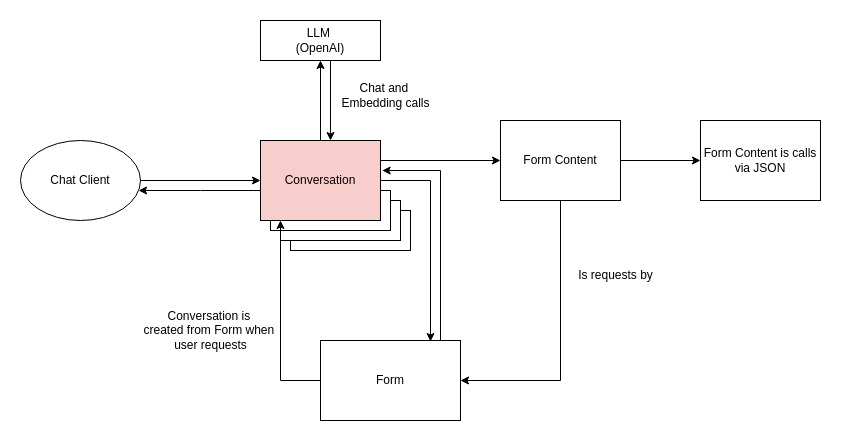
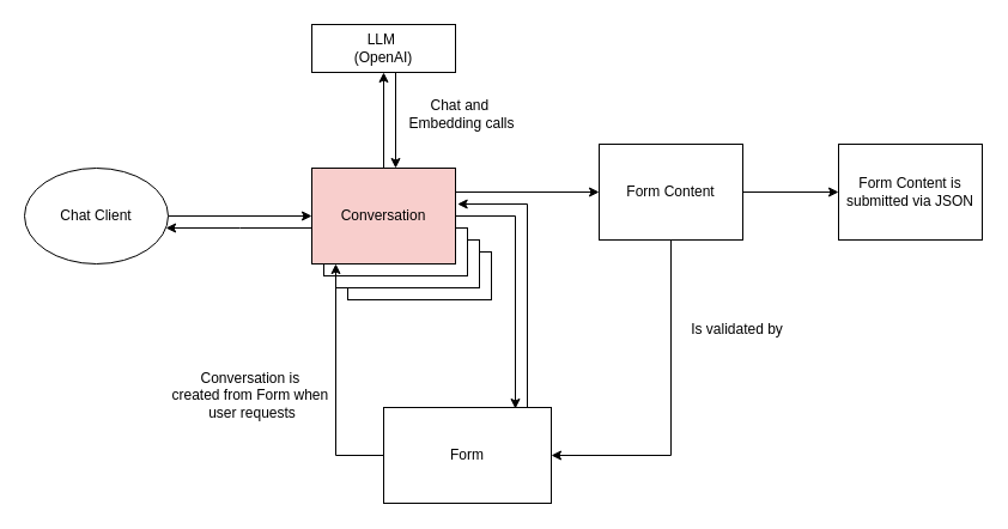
  <mxCell id="0" />
  <mxCell id="1" parent="0" />
  <mxCell id="2" value="" style="rounded=0;whiteSpace=wrap;html=1;" vertex="1" parent="1"><mxGeometry x="290" y="210" width="120" height="40" as="geometry" /></mxCell>
  <mxCell id="3" value="" style="rounded=0;whiteSpace=wrap;html=1;" vertex="1" parent="1"><mxGeometry x="280" y="200" width="120" height="40" as="geometry" /></mxCell>
  <mxCell id="4" value="" style="rounded=0;whiteSpace=wrap;html=1;" vertex="1" parent="1"><mxGeometry x="270" y="190" width="120" height="40" as="geometry" /></mxCell>
  <mxCell id="5" style="edgeStyle=orthogonalEdgeStyle;rounded=0;orthogonalLoop=1;jettySize=auto;html=1;exitX=0;exitY=0.5;exitDx=0;exitDy=0;" edge="1" parent="1" source="6" target="10"><mxGeometry relative="1" as="geometry"><Array as="points"><mxPoint x="280" y="380" /></Array></mxGeometry></mxCell>
  <mxCell id="6" value="Form" style="rounded=0;whiteSpace=wrap;html=1;" vertex="1" parent="1"><mxGeometry x="320" y="340" width="140" height="80" as="geometry" /></mxCell>
  <mxCell id="7" style="edgeStyle=orthogonalEdgeStyle;rounded=0;orthogonalLoop=1;jettySize=auto;html=1;" edge="1" parent="1" source="10" target="12"><mxGeometry relative="1" as="geometry"><Array as="points"><mxPoint x="200" y="190" /><mxPoint x="200" y="190" /></Array></mxGeometry></mxCell>
  <mxCell id="8" style="edgeStyle=orthogonalEdgeStyle;rounded=0;orthogonalLoop=1;jettySize=auto;html=1;entryX=0.5;entryY=1;entryDx=0;entryDy=0;" edge="1" parent="1" source="10" target="14"><mxGeometry relative="1" as="geometry" /></mxCell>
  <mxCell id="9" style="edgeStyle=orthogonalEdgeStyle;rounded=0;orthogonalLoop=1;jettySize=auto;html=1;entryX=0;entryY=0.5;entryDx=0;entryDy=0;" edge="1" parent="1" source="10" target="18"><mxGeometry relative="1" as="geometry"><Array as="points"><mxPoint x="500" y="160" /></Array></mxGeometry></mxCell>
  <mxCell id="10" value="Conversation" style="rounded=0;whiteSpace=wrap;html=1;fillColor=#f8cecc;" vertex="1" parent="1"><mxGeometry x="260" y="140" width="120" height="80" as="geometry" /></mxCell>
  <mxCell id="11" style="edgeStyle=orthogonalEdgeStyle;rounded=0;orthogonalLoop=1;jettySize=auto;html=1;" edge="1" parent="1" source="12" target="10"><mxGeometry relative="1" as="geometry" /></mxCell>
  <mxCell id="12" value="Chat Client" style="ellipse;whiteSpace=wrap;html=1;" vertex="1" parent="1"><mxGeometry x="20" y="140" width="120" height="80" as="geometry" /></mxCell>
  <mxCell id="13" style="edgeStyle=orthogonalEdgeStyle;rounded=0;orthogonalLoop=1;jettySize=auto;html=1;" edge="1" parent="1" source="14"><mxGeometry relative="1" as="geometry"><mxPoint x="330" y="140" as="targetPoint" /><Array as="points"><mxPoint x="330" y="140" /></Array></mxGeometry></mxCell>
  <mxCell id="14" value="LLM&amp;nbsp;&lt;div&gt;(OpenAI)&lt;/div&gt;" style="rounded=0;whiteSpace=wrap;html=1;" vertex="1" parent="1"><mxGeometry x="260" y="20" width="120" height="40" as="geometry" /></mxCell>
  <mxCell id="15" value="Chat and&amp;nbsp;&lt;div&gt;Embedding calls&lt;/div&gt;" style="text;html=1;align=center;verticalAlign=middle;resizable=0;points=[];autosize=1;strokeColor=none;fillColor=none;" vertex="1" parent="1"><mxGeometry x="330" y="75" width="110" height="40" as="geometry" /></mxCell>
  <mxCell id="16" style="edgeStyle=orthogonalEdgeStyle;rounded=0;orthogonalLoop=1;jettySize=auto;html=1;entryX=1;entryY=0.5;entryDx=0;entryDy=0;" edge="1" parent="1" source="18" target="6"><mxGeometry relative="1" as="geometry"><Array as="points"><mxPoint x="560" y="380" /></Array></mxGeometry></mxCell>
  <mxCell id="17" value="" style="edgeStyle=orthogonalEdgeStyle;rounded=0;orthogonalLoop=1;jettySize=auto;html=1;" edge="1" parent="1" source="18" target="23"><mxGeometry relative="1" as="geometry" /></mxCell>
  <mxCell id="18" value="Form Content" style="rounded=0;whiteSpace=wrap;html=1;" vertex="1" parent="1"><mxGeometry x="500" y="120" width="120" height="80" as="geometry" /></mxCell>
  <mxCell id="19" value="Conversation is&amp;nbsp;&lt;div&gt;created from Form when&amp;nbsp;&lt;br&gt;user requests&lt;/div&gt;" style="text;html=1;align=center;verticalAlign=middle;resizable=0;points=[];autosize=1;strokeColor=none;fillColor=none;" vertex="1" parent="1"><mxGeometry x="130" y="300" width="160" height="60" as="geometry" /></mxCell>
  <mxCell id="20" style="edgeStyle=orthogonalEdgeStyle;rounded=0;orthogonalLoop=1;jettySize=auto;html=1;exitX=1;exitY=0.5;exitDx=0;exitDy=0;" edge="1" parent="1" source="10"><mxGeometry relative="1" as="geometry"><mxPoint x="390" y="220" as="sourcePoint" /><mxPoint x="430" y="341" as="targetPoint" /><Array as="points"><mxPoint x="430" y="180" /><mxPoint x="430" y="341" /></Array></mxGeometry></mxCell>
  <mxCell id="21" style="edgeStyle=orthogonalEdgeStyle;rounded=0;orthogonalLoop=1;jettySize=auto;html=1;entryX=1.014;entryY=0.375;entryDx=0;entryDy=0;entryPerimeter=0;" edge="1" parent="1" source="6" target="10"><mxGeometry relative="1" as="geometry"><Array as="points"><mxPoint x="440" y="170" /></Array></mxGeometry></mxCell>
- <mxCell id="22" value="Is requests by" style="text;html=1;align=center;verticalAlign=middle;resizable=0;points=[];autosize=1;strokeColor=none;fillColor=none;" vertex="1" parent="1"><mxGeometry x="565" y="260" width="100" height="30" as="geometry" /></mxCell>
- <mxCell id="23" value="Form Content is calls via JSON" style="rounded=0;whiteSpace=wrap;html=1;" vertex="1" parent="1"><mxGeometry x="700" y="120" width="120" height="80" as="geometry" /></mxCell>
+ <mxCell id="22" value="Is validated by" style="text;html=1;align=center;verticalAlign=middle;resizable=0;points=[];autosize=1;strokeColor=none;fillColor=none;" vertex="1" parent="1"><mxGeometry x="565" y="260" width="100" height="30" as="geometry" /></mxCell>
+ <mxCell id="23" value="Form Content is submitted via JSON" style="rounded=0;whiteSpace=wrap;html=1;" vertex="1" parent="1"><mxGeometry x="700" y="120" width="120" height="80" as="geometry" /></mxCell>
